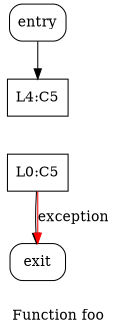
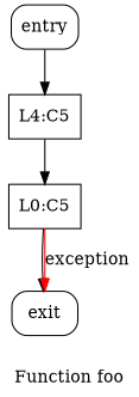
  digraph {
    label="Function foo"
    node [shape=box]
    n1 [label=entry style=rounded]
    n2 [label="L4:C5"]
    n3 [label="L0:C5"]
    n4 [label=exit style=rounded]
    n1 -> n2
+   n2 -> n3
    n3 -> n4
    n3 -> n4 [color=red label=exception]
  }
